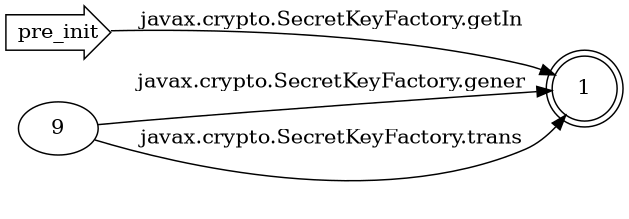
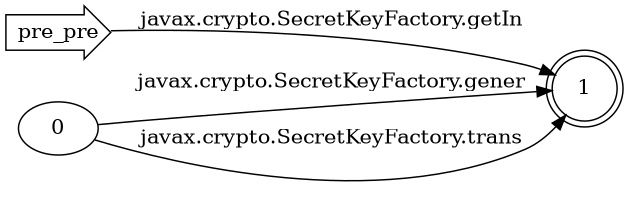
  digraph {
    rankdir=LR
-   pre_init [shape=rarrow]
+   pre_init [shape=rarrow label=pre_pre]
    1 [shape=doublecircle]
-   0 [label=9]
+   0
    pre_init -> 1 [label="javax.crypto.SecretKeyFactory.getIn"]
    0 -> 1 [label="javax.crypto.SecretKeyFactory.gener"]
    0 -> 1 [label="javax.crypto.SecretKeyFactory.trans"]
  }
